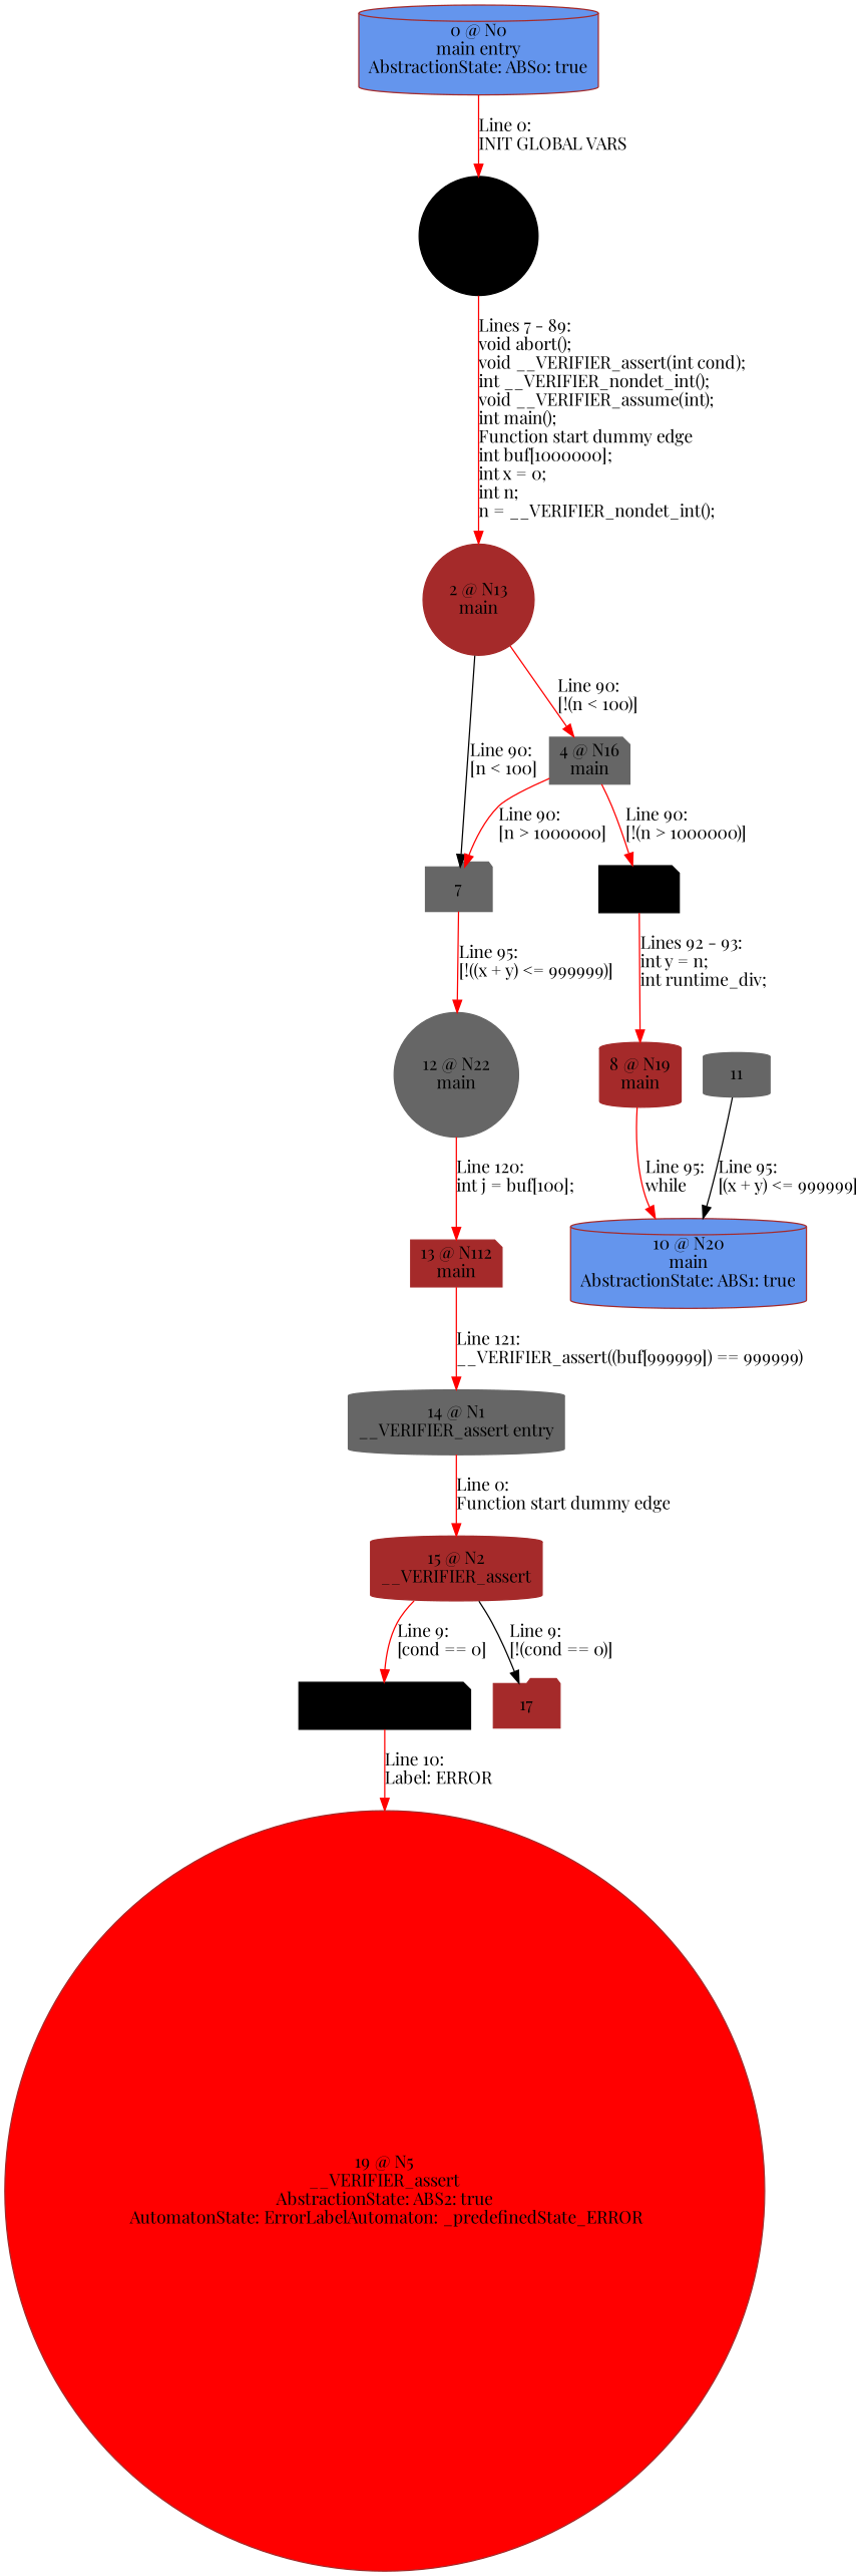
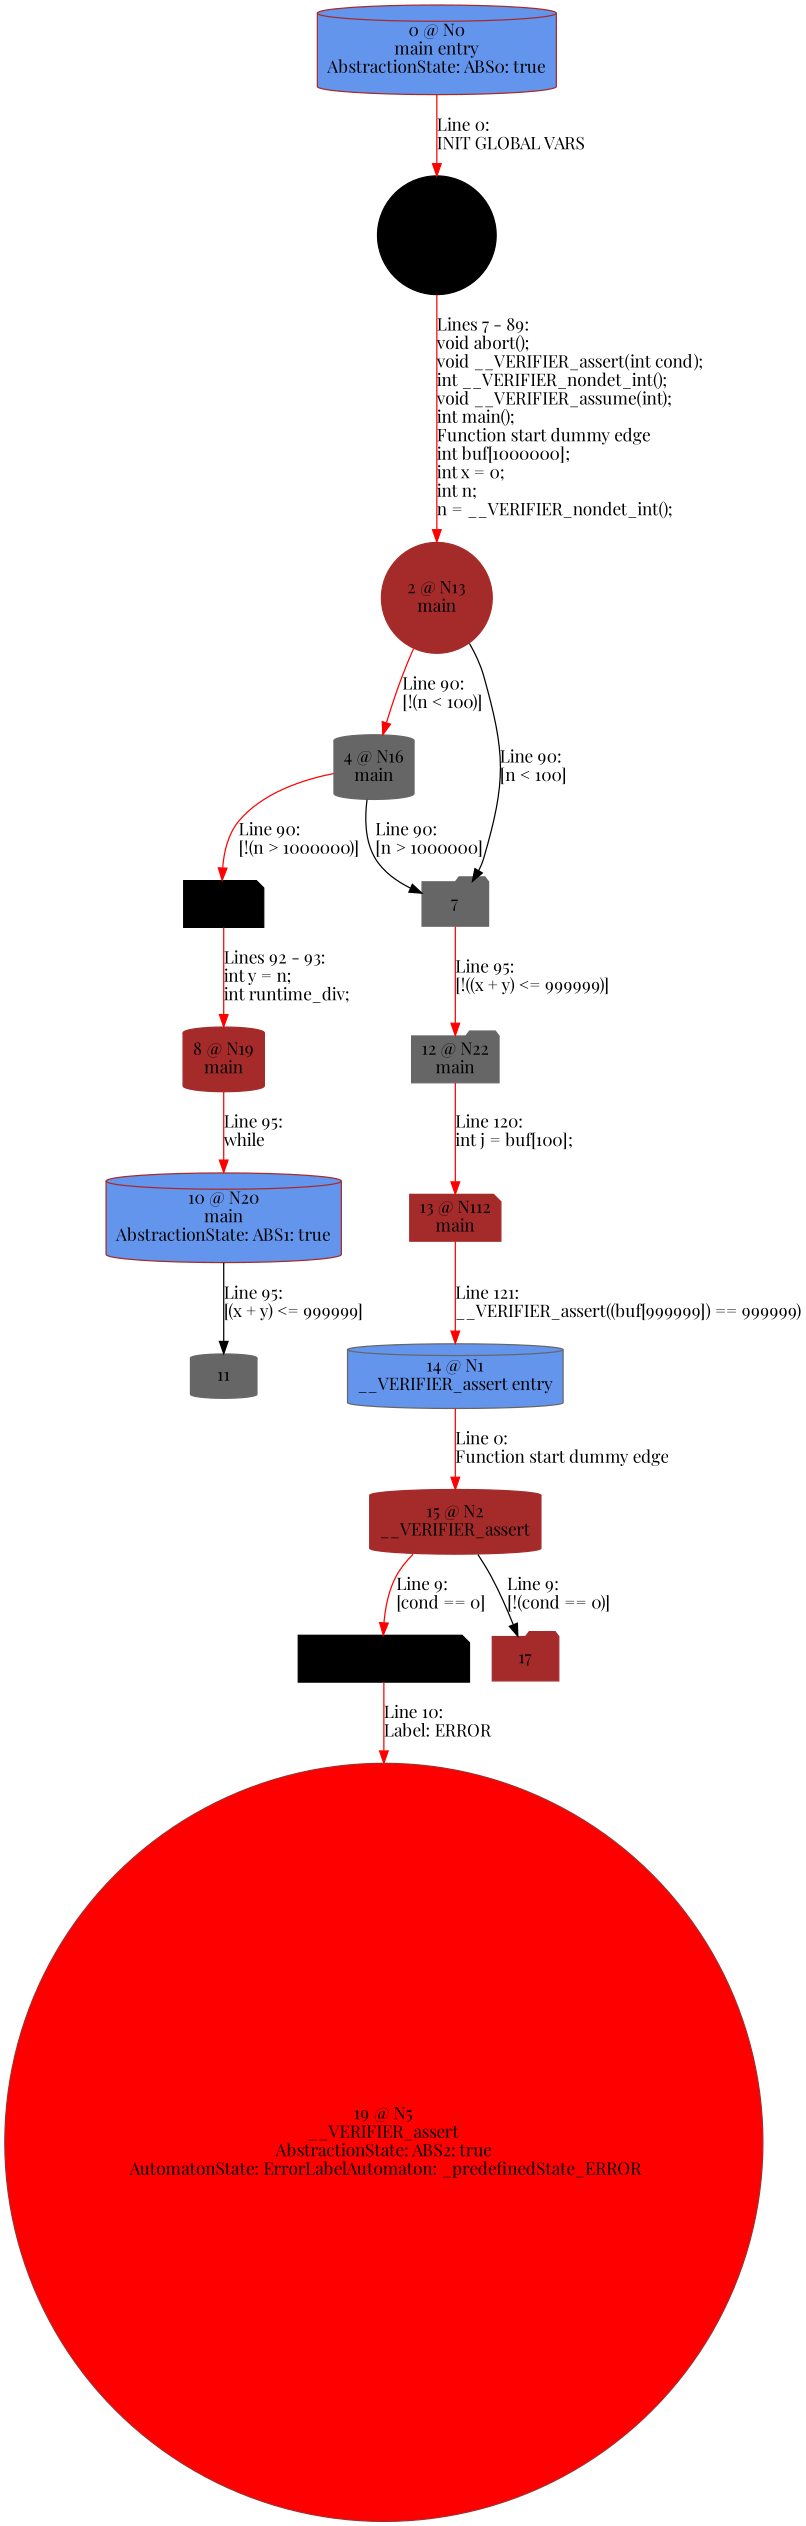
  digraph {
    fontname="Playfair Display"
    node [color=brown fontname="Playfair Display" shape=cylinder style=filled]
    edge [color=red fontname="Playfair Display"]
    n1 [fillcolor=cornflowerblue label="0 @ N0\nmain entry\nAbstractionState: ABS0: true\n"]
    n2 [color=black label="1 @ N114\nmain\n" shape=circle]
    n3 [label="2 @ N13\nmain\n" shape=circle]
-   n4 [color=gray40 label="4 @ N16\nmain\n" shape=note]
+   n4 [color=gray40 label="4 @ N16\nmain\n"]
    7 [color=gray40 shape=folder]
    n6 [color=black label="6 @ N14\nmain\n" shape=note]
-   n7 [color=gray40 label="12 @ N22\nmain\n" shape=circle]
+   n7 [color=gray40 label="12 @ N22\nmain\n" shape=folder]
    n8 [label="8 @ N19\nmain\n"]
    n9 [fillcolor=cornflowerblue label="10 @ N20\nmain\nAbstractionState: ABS1: true\n"]
    11 [color=gray40]
    n11 [label="13 @ N112\nmain\n" shape=note]
-   n12 [color=gray40 label="14 @ N1\n__VERIFIER_assert entry\n"]
+   n12 [color=gray40 label="14 @ N1\n__VERIFIER_assert entry\n" fillcolor=cornflowerblue]
    n13 [label="15 @ N2\n__VERIFIER_assert\n"]
    n14 [color=black label="16 @ N4\n__VERIFIER_assert\n" shape=note]
    17 [shape=folder]
    n16 [fillcolor=red label="19 @ N5\n__VERIFIER_assert\nAbstractionState: ABS2: true\n AutomatonState: ErrorLabelAutomaton: _predefinedState_ERROR\n" shape=circle]
    n1 -> n2 [label="Line 0: \lINIT GLOBAL VARS\l"]
    n2 -> n3 [label="Lines 7 - 89: \lvoid abort();\lvoid __VERIFIER_assert(int cond);\lint __VERIFIER_nondet_int();\lvoid __VERIFIER_assume(int);\lint main();\lFunction start dummy edge\lint buf[1000000];\lint x = 0;\lint n;\ln = __VERIFIER_nondet_int();\l"]
    n3 -> n4 [label="Line 90: \l[!(n < 100)]\l"]
    n3 -> 7 [label="Line 90: \l[n < 100]\l" color=""]
-   n4 -> 7 [label="Line 90: \l[n > 1000000]\l"]
+   n4 -> 7 [label="Line 90: \l[n > 1000000]\l" color=""]
    n4 -> n6 [label="Line 90: \l[!(n > 1000000)]\l"]
    7 -> n7 [label="Line 95: \l[!((x + y) <= 999999)]\l"]
    n6 -> n8 [label="Lines 92 - 93: \lint y = n;\lint runtime_div;\l"]
    n7 -> n11 [label="Line 120: \lint j = buf[100];\l"]
    n8 -> n9 [label="Line 95: \lwhile\l"]
-   11 -> n9 [label="Line 95: \l[(x + y) <= 999999]\l" color=""]
+   n9 -> 11 [label="Line 95: \l[(x + y) <= 999999]\l" color=""]
    n11 -> n12 [label="Line 121: \l__VERIFIER_assert((buf[999999]) == 999999)\l"]
    n12 -> n13 [label="Line 0: \lFunction start dummy edge\l"]
    n13 -> n14 [label="Line 9: \l[cond == 0]\l"]
    n13 -> 17 [label="Line 9: \l[!(cond == 0)]\l" color=""]
    n14 -> n16 [label="Line 10: \lLabel: ERROR\l"]
  }
